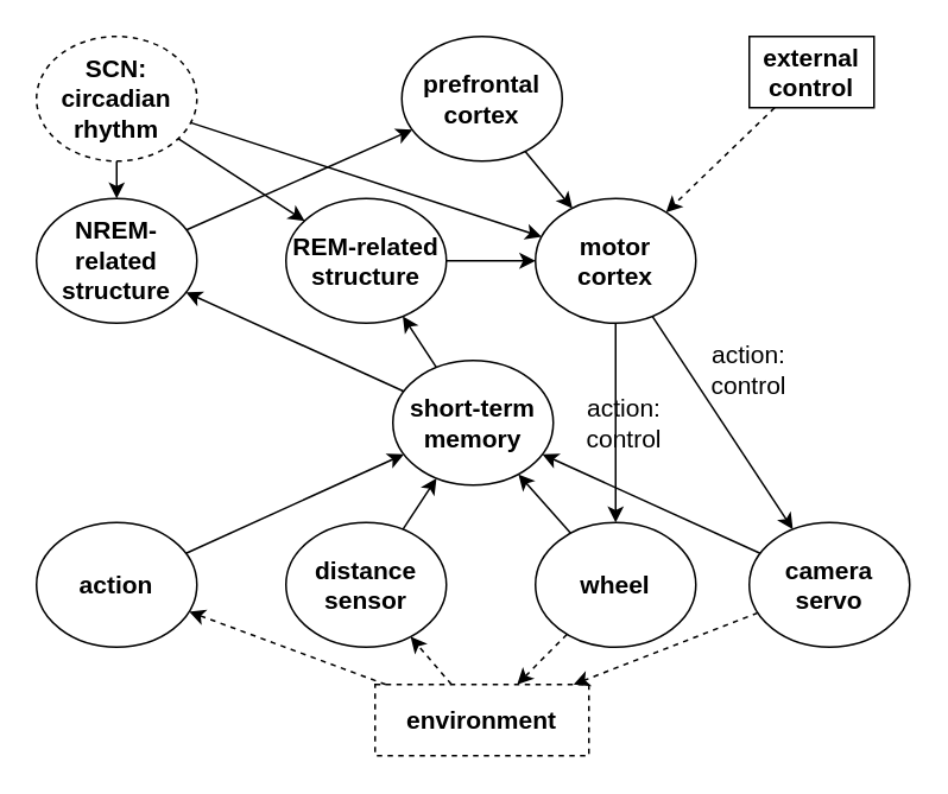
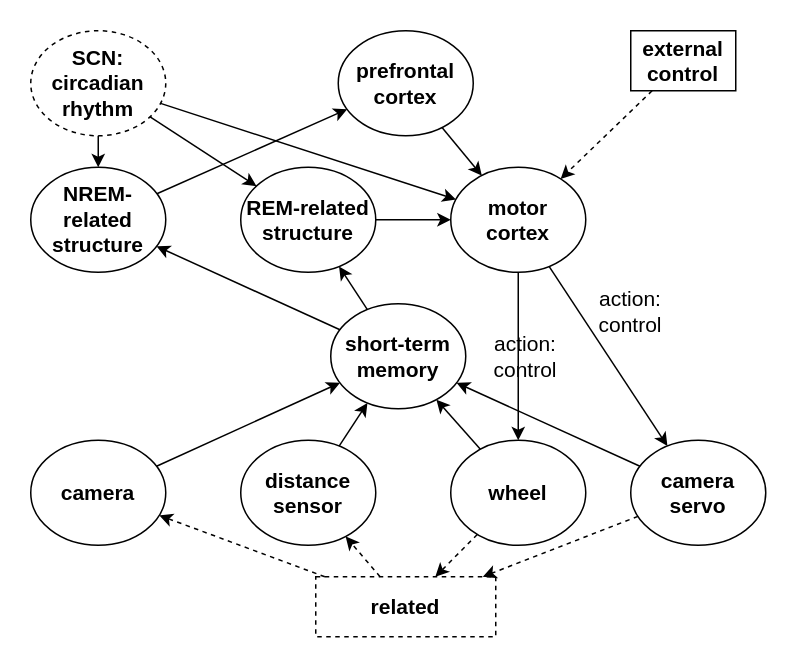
  <mxCell id="0" />
  <mxCell id="1" parent="0" />
  <mxCell id="2" value="&lt;font style=&quot;font-size: 14px;&quot;&gt;&lt;b&gt;SCN: circadian rhythm&lt;/b&gt;&lt;/font&gt;" style="ellipse;whiteSpace=wrap;html=1;dashed=1;" vertex="1" parent="1"><mxGeometry x="20" y="20" width="90" height="70" as="geometry" /></mxCell>
  <mxCell id="3" value="&lt;font style=&quot;font-size: 14px;&quot;&gt;&lt;b&gt;wheel&lt;/b&gt;&lt;/font&gt;" style="ellipse;whiteSpace=wrap;html=1;" vertex="1" parent="1"><mxGeometry x="300" y="293" width="90" height="70" as="geometry" /></mxCell>
  <mxCell id="4" value="&lt;font style=&quot;font-size: 14px;&quot;&gt;&lt;b&gt;camera servo&lt;/b&gt;&lt;/font&gt;" style="ellipse;whiteSpace=wrap;html=1;" vertex="1" parent="1"><mxGeometry x="420" y="293" width="90" height="70" as="geometry" /></mxCell>
  <mxCell id="5" value="&lt;font style=&quot;font-size: 14px;&quot;&gt;&lt;b&gt;distance sensor&lt;/b&gt;&lt;/font&gt;" style="ellipse;whiteSpace=wrap;html=1;" vertex="1" parent="1"><mxGeometry x="160" y="293" width="90" height="70" as="geometry" /></mxCell>
- <mxCell id="6" value="&lt;font style=&quot;font-size: 14px;&quot;&gt;&lt;b&gt;action&lt;/b&gt;&lt;/font&gt;" style="ellipse;whiteSpace=wrap;html=1;" vertex="1" parent="1"><mxGeometry x="20" y="293" width="90" height="70" as="geometry" /></mxCell>
+ <mxCell id="6" value="&lt;font style=&quot;font-size: 14px;&quot;&gt;&lt;b&gt;camera&lt;/b&gt;&lt;/font&gt;" style="ellipse;whiteSpace=wrap;html=1;" vertex="1" parent="1"><mxGeometry x="20" y="293" width="90" height="70" as="geometry" /></mxCell>
  <mxCell id="7" value="&lt;font style=&quot;font-size: 14px;&quot;&gt;&lt;b&gt;motor&lt;br&gt;cortex&lt;/b&gt;&lt;/font&gt;" style="ellipse;whiteSpace=wrap;html=1;" vertex="1" parent="1"><mxGeometry x="300" y="111" width="90" height="70" as="geometry" /></mxCell>
  <mxCell id="8" value="" style="endArrow=classic;html=1;rounded=0;fontSize=14;" edge="1" parent="1" source="7" target="4"><mxGeometry width="50" height="50" relative="1" as="geometry"><mxPoint x="60" y="360" as="sourcePoint" /><mxPoint x="110" y="310" as="targetPoint" /></mxGeometry></mxCell>
  <mxCell id="9" value="" style="endArrow=classic;html=1;rounded=0;fontSize=14;" edge="1" parent="1" source="7" target="3"><mxGeometry width="50" height="50" relative="1" as="geometry"><mxPoint x="186.204" y="305.871" as="sourcePoint" /><mxPoint x="233.666" y="374.184" as="targetPoint" /></mxGeometry></mxCell>
  <mxCell id="10" value="action: control" style="text;html=1;strokeColor=none;fillColor=none;align=center;verticalAlign=middle;whiteSpace=wrap;rounded=0;fontSize=14;" vertex="1" parent="1"><mxGeometry x="320" y="222" width="60" height="30" as="geometry" /></mxCell>
  <mxCell id="11" value="action: control" style="text;html=1;strokeColor=none;fillColor=none;align=center;verticalAlign=middle;whiteSpace=wrap;rounded=0;fontSize=14;" vertex="1" parent="1"><mxGeometry x="390" y="192" width="60" height="30" as="geometry" /></mxCell>
  <mxCell id="12" value="&lt;font style=&quot;font-size: 14px;&quot;&gt;&lt;b&gt;NREM-related structure&lt;/b&gt;&lt;/font&gt;" style="ellipse;whiteSpace=wrap;html=1;" vertex="1" parent="1"><mxGeometry x="20" y="111" width="90" height="70" as="geometry" /></mxCell>
  <mxCell id="13" value="&lt;font style=&quot;font-size: 14px;&quot;&gt;&lt;b&gt;REM-related structure&lt;/b&gt;&lt;/font&gt;" style="ellipse;whiteSpace=wrap;html=1;" vertex="1" parent="1"><mxGeometry x="160" y="111" width="90" height="70" as="geometry" /></mxCell>
  <mxCell id="14" value="" style="endArrow=classic;html=1;rounded=0;fontSize=14;" edge="1" parent="1" source="2" target="12"><mxGeometry width="50" height="50" relative="1" as="geometry"><mxPoint x="195.077" y="301.033" as="sourcePoint" /><mxPoint x="284.944" y="378.952" as="targetPoint" /></mxGeometry></mxCell>
  <mxCell id="15" value="" style="endArrow=classic;html=1;rounded=0;fontSize=14;" edge="1" parent="1" source="2" target="13"><mxGeometry width="50" height="50" relative="1" as="geometry"><mxPoint x="-52.566" y="260.738" as="sourcePoint" /><mxPoint x="42.607" y="189.295" as="targetPoint" /></mxGeometry></mxCell>
  <mxCell id="16" value="" style="endArrow=classic;html=1;rounded=0;fontSize=14;" edge="1" parent="1" source="13" target="7"><mxGeometry width="50" height="50" relative="1" as="geometry"><mxPoint x="-42.566" y="270.738" as="sourcePoint" /><mxPoint x="52.607" y="199.295" as="targetPoint" /></mxGeometry></mxCell>
  <mxCell id="17" value="" style="endArrow=classic;html=1;rounded=0;fontSize=14;" edge="1" parent="1" source="3" target="18"><mxGeometry width="50" height="50" relative="1" as="geometry"><mxPoint x="-32.566" y="230.738" as="sourcePoint" /><mxPoint x="62.607" y="159.295" as="targetPoint" /></mxGeometry></mxCell>
  <mxCell id="18" value="&lt;font style=&quot;font-size: 14px;&quot;&gt;&lt;b&gt;short-term memory&lt;/b&gt;&lt;/font&gt;" style="ellipse;whiteSpace=wrap;html=1;" vertex="1" parent="1"><mxGeometry x="220" y="202" width="90" height="70" as="geometry" /></mxCell>
  <mxCell id="19" value="" style="endArrow=classic;html=1;rounded=0;fontSize=14;" edge="1" parent="1" source="4" target="18"><mxGeometry width="50" height="50" relative="1" as="geometry"><mxPoint x="226.446" y="407.949" as="sourcePoint" /><mxPoint x="83.507" y="272.081" as="targetPoint" /></mxGeometry></mxCell>
  <mxCell id="20" value="" style="endArrow=classic;html=1;rounded=0;fontSize=14;" edge="1" parent="1" source="5" target="18"><mxGeometry width="50" height="50" relative="1" as="geometry"><mxPoint x="236.446" y="417.949" as="sourcePoint" /><mxPoint x="93.507" y="282.081" as="targetPoint" /></mxGeometry></mxCell>
  <mxCell id="21" value="" style="endArrow=classic;html=1;rounded=0;fontSize=14;" edge="1" parent="1" source="6" target="18"><mxGeometry width="50" height="50" relative="1" as="geometry"><mxPoint x="62.205" y="320.068" as="sourcePoint" /><mxPoint x="58.174" y="279.913" as="targetPoint" /></mxGeometry></mxCell>
  <mxCell id="22" value="" style="endArrow=classic;html=1;rounded=0;fontSize=14;" edge="1" parent="1" source="18" target="12"><mxGeometry width="50" height="50" relative="1" as="geometry"><mxPoint x="72.205" y="380.068" as="sourcePoint" /><mxPoint x="68.174" y="339.913" as="targetPoint" /></mxGeometry></mxCell>
  <mxCell id="23" value="&lt;font style=&quot;font-size: 14px;&quot;&gt;&lt;b&gt;external control&lt;/b&gt;&lt;/font&gt;" style="rounded=0;whiteSpace=wrap;html=1;fontSize=14;" vertex="1" parent="1"><mxGeometry x="420" y="20" width="70" height="40" as="geometry" /></mxCell>
  <mxCell id="24" value="" style="endArrow=classic;html=1;rounded=0;fontSize=14;dashed=1;" edge="1" parent="1" source="23" target="7"><mxGeometry width="50" height="50" relative="1" as="geometry"><mxPoint x="201.069" y="188.281" as="sourcePoint" /><mxPoint x="178.873" y="241.705" as="targetPoint" /></mxGeometry></mxCell>
  <mxCell id="25" value="" style="endArrow=classic;html=1;rounded=0;fontSize=14;" edge="1" parent="1" source="18" target="13"><mxGeometry width="50" height="50" relative="1" as="geometry"><mxPoint x="52.977" y="260.554" as="sourcePoint" /><mxPoint x="67.05" y="199.449" as="targetPoint" /></mxGeometry></mxCell>
  <mxCell id="26" value="" style="endArrow=classic;html=1;rounded=0;fontSize=14;" edge="1" parent="1" source="2" target="7"><mxGeometry width="50" height="50" relative="1" as="geometry"><mxPoint x="62.977" y="270.554" as="sourcePoint" /><mxPoint x="77.05" y="209.449" as="targetPoint" /></mxGeometry></mxCell>
  <mxCell id="27" value="&lt;font style=&quot;font-size: 14px;&quot;&gt;&lt;b&gt;prefrontal cortex&lt;/b&gt;&lt;/font&gt;" style="ellipse;whiteSpace=wrap;html=1;" vertex="1" parent="1"><mxGeometry x="225" y="20" width="90" height="70" as="geometry" /></mxCell>
  <mxCell id="28" value="" style="endArrow=classic;html=1;rounded=0;fontSize=14;" edge="1" parent="1" source="12" target="27"><mxGeometry width="50" height="50" relative="1" as="geometry"><mxPoint x="153.099" y="262.956" as="sourcePoint" /><mxPoint x="196.724" y="186.983" as="targetPoint" /></mxGeometry></mxCell>
  <mxCell id="29" value="" style="endArrow=classic;html=1;rounded=0;fontSize=14;" edge="1" parent="1" source="27" target="7"><mxGeometry width="50" height="50" relative="1" as="geometry"><mxPoint x="119.602" y="152.624" as="sourcePoint" /><mxPoint x="235.441" y="77.417" as="targetPoint" /></mxGeometry></mxCell>
- <mxCell id="30" value="&lt;font style=&quot;font-size: 14px;&quot;&gt;&lt;b&gt;environment&lt;/b&gt;&lt;/font&gt;" style="rounded=0;whiteSpace=wrap;html=1;fontSize=14;dashed=1;" vertex="1" parent="1"><mxGeometry x="210" y="384" width="120" height="40" as="geometry" /></mxCell>
+ <mxCell id="30" value="&lt;font style=&quot;font-size: 14px;&quot;&gt;&lt;b&gt;related&lt;/b&gt;&lt;/font&gt;" style="rounded=0;whiteSpace=wrap;html=1;fontSize=14;dashed=1;" vertex="1" parent="1"><mxGeometry x="210" y="384" width="120" height="40" as="geometry" /></mxCell>
  <mxCell id="31" value="" style="endArrow=classic;html=1;rounded=0;fontSize=14;dashed=1;" edge="1" parent="1" source="3" target="30"><mxGeometry width="50" height="50" relative="1" as="geometry"><mxPoint x="351.126" y="129.87" as="sourcePoint" /><mxPoint x="339.101" y="230.146" as="targetPoint" /></mxGeometry></mxCell>
  <mxCell id="32" value="" style="endArrow=classic;html=1;rounded=0;fontSize=14;dashed=1;" edge="1" parent="1" source="4" target="30"><mxGeometry width="50" height="50" relative="1" as="geometry"><mxPoint x="317.521" y="297.252" as="sourcePoint" /><mxPoint x="250.857" y="420" as="targetPoint" /></mxGeometry></mxCell>
  <mxCell id="33" value="" style="endArrow=classic;html=1;rounded=0;fontSize=14;dashed=1;" edge="1" parent="1" source="30" target="5"><mxGeometry width="50" height="50" relative="1" as="geometry"><mxPoint x="327.521" y="307.252" as="sourcePoint" /><mxPoint x="260.857" y="430" as="targetPoint" /></mxGeometry></mxCell>
  <mxCell id="34" value="" style="endArrow=classic;html=1;rounded=0;fontSize=14;dashed=1;" edge="1" parent="1" source="30" target="6"><mxGeometry width="50" height="50" relative="1" as="geometry"><mxPoint x="337.521" y="317.252" as="sourcePoint" /><mxPoint x="270.857" y="440" as="targetPoint" /></mxGeometry></mxCell>
